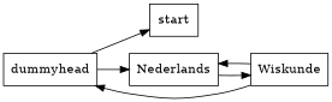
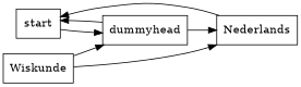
  digraph {
    rankdir=LR
    node [shape=record]
    n1 [label=start]
    dummyhead
    n3 [label=Nederlands]
    n4 [label=Wiskunde]
+   n1 -> dummyhead
    dummyhead -> n1
    dummyhead -> n3
-   n3 -> n4
+   n3 -> n1
    n4 -> dummyhead
    n4 -> n3
  }
